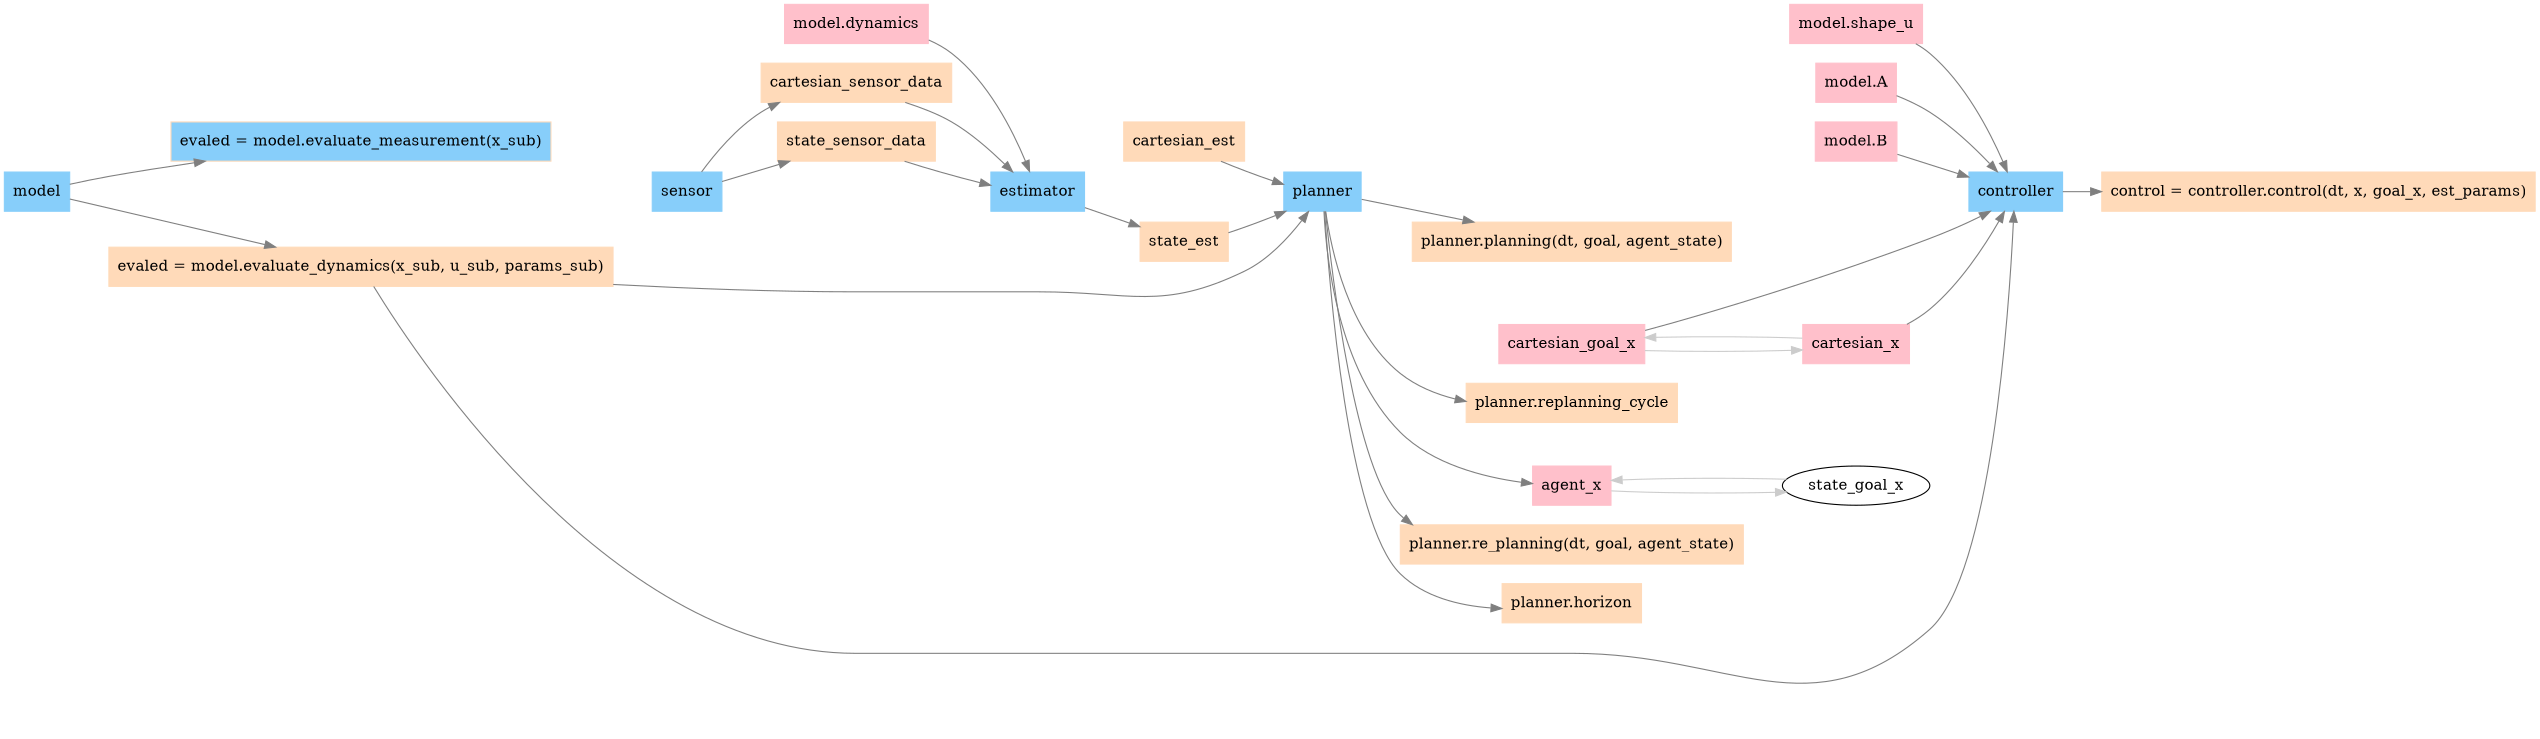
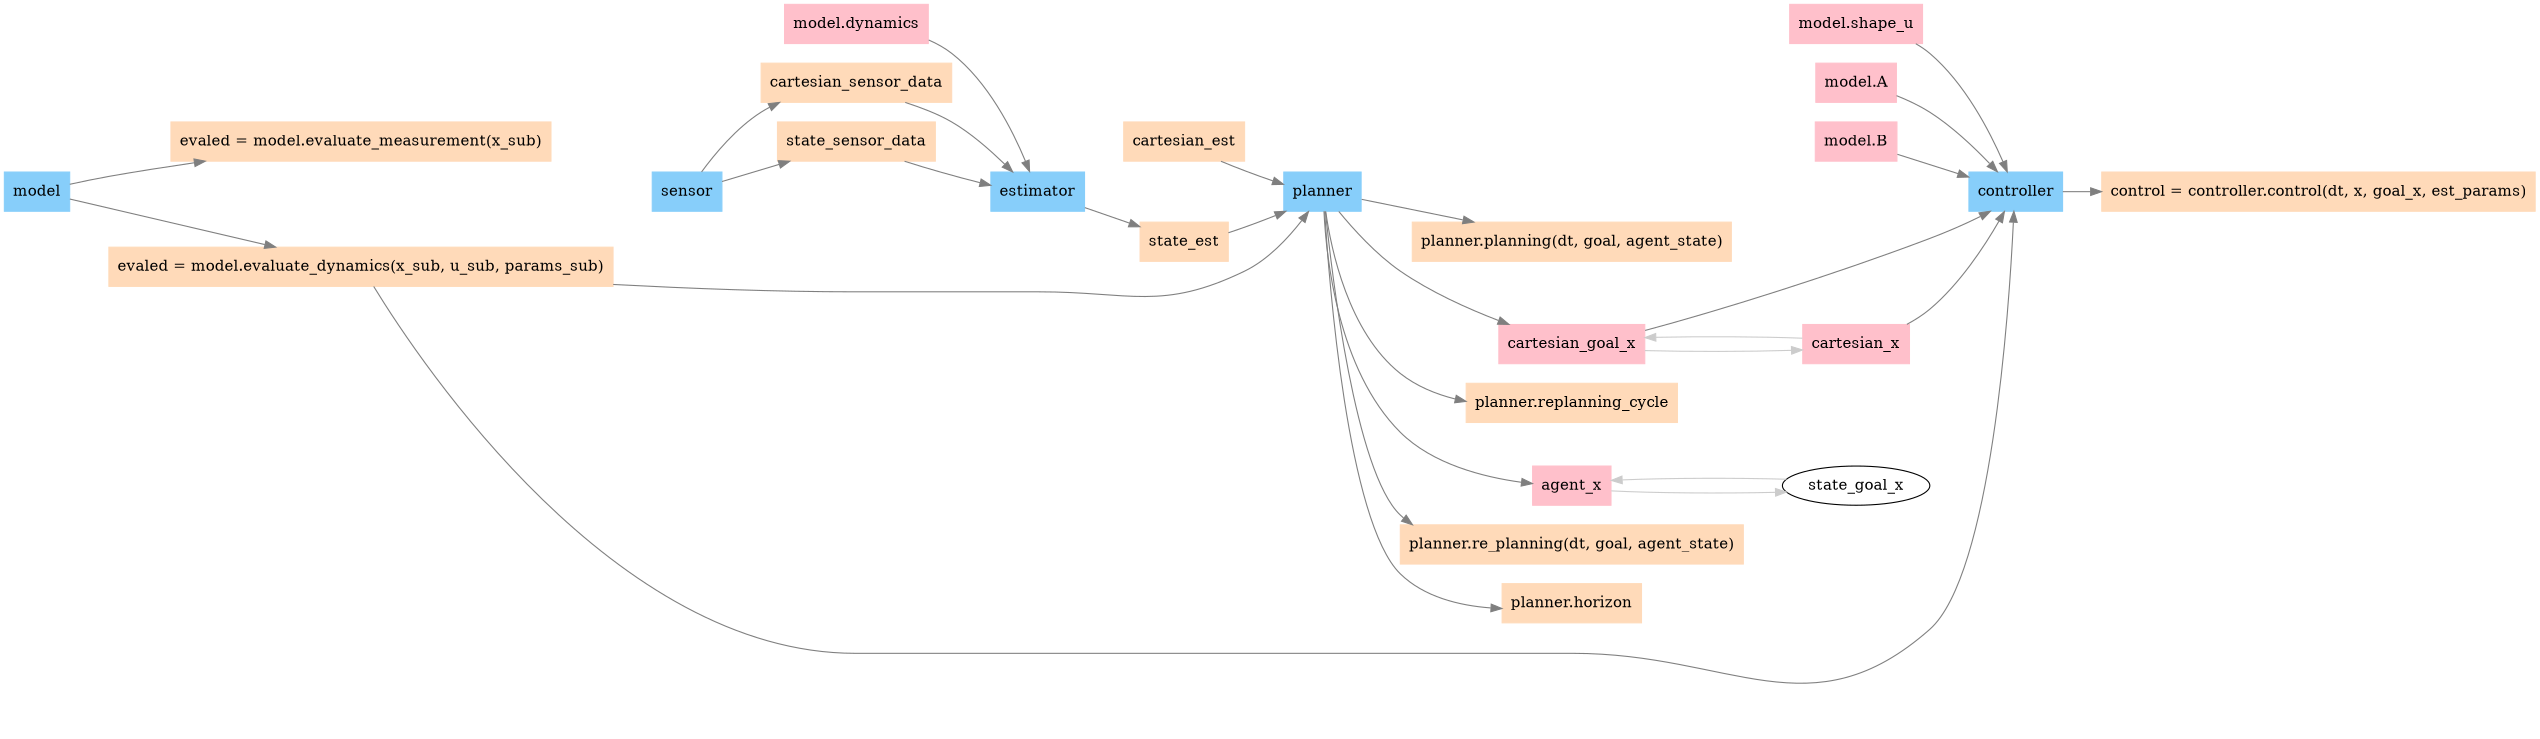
  digraph {
    compound=true
    rankdir=LR
    node [color=peachpuff fillcolor=peachpuff shape=box style=filled]
    edge [color=gray50]
    "evaled = model.evaluate_dynamics(x_sub, u_sub, params_sub)"
-   "evaled = model.evaluate_measurement(x_sub)" [fillcolor=lightskyblue]
+   "evaled = model.evaluate_measurement(x_sub)"
    cartesian_sensor_data
    state_sensor_data
    state_est
    cartesian_est
    "planner.planning(dt, goal, agent_state)"
    cartesian_goal_x [color=pink fillcolor=pink]
    "planner.replanning_cycle"
    n10 [color=pink fillcolor=pink label=agent_x]
    "planner.re_planning(dt, goal, agent_state)"
    "planner.horizon"
    "control = controller.control(dt, x, goal_x, est_params)"
    sensor [color=lightskyblue fillcolor=lightskyblue]
    controller [color=lightskyblue fillcolor=lightskyblue]
    planner [color=lightskyblue fillcolor=lightskyblue]
    estimator [color=lightskyblue fillcolor=lightskyblue]
    cartesian_x [color=pink fillcolor=pink]
    state_goal_x [color="" fillcolor="" shape="" style=""]
    model [color=lightskyblue fillcolor=lightskyblue]
    "model.dynamics" [color=pink fillcolor=pink]
    "model.shape_u" [color=pink fillcolor=pink]
    "model.A" [color=pink fillcolor=pink]
    "model.B" [color=pink fillcolor=pink]
    subgraph sub_1 {
      rank=same
      "evaled = model.evaluate_dynamics(x_sub, u_sub, params_sub)"
      "evaled = model.evaluate_measurement(x_sub)"
    }
    subgraph sub_2 {
      rank=same
      cartesian_sensor_data
      state_sensor_data
    }
    subgraph sub_3 {
      rank=same
      state_est
      cartesian_est
    }
    subgraph sub_4 {
      rank=same
      "planner.planning(dt, goal, agent_state)"
      cartesian_goal_x
      "planner.replanning_cycle"
      n10
      "planner.re_planning(dt, goal, agent_state)"
      "planner.horizon"
    }
    subgraph sub_5 {
      rank=same
      "control = controller.control(dt, x, goal_x, est_params)"
    }
    "evaled = model.evaluate_dynamics(x_sub, u_sub, params_sub)" -> sensor [style=invis color=""]
    "evaled = model.evaluate_dynamics(x_sub, u_sub, params_sub)" -> controller
    "evaled = model.evaluate_dynamics(x_sub, u_sub, params_sub)" -> planner
    "evaled = model.evaluate_measurement(x_sub)" -> sensor [style=invis color=""]
    cartesian_sensor_data -> estimator
    cartesian_sensor_data -> estimator [style=invis color=""]
    state_sensor_data -> estimator
    state_sensor_data -> estimator [style=invis color=""]
    state_est -> planner
    state_est -> planner [style=invis color=""]
    cartesian_est -> planner
    cartesian_est -> planner [style=invis color=""]
    "planner.planning(dt, goal, agent_state)" -> controller [style=invis color=""]
    cartesian_goal_x -> controller
    cartesian_goal_x -> controller [style=invis color=""]
    cartesian_goal_x -> cartesian_x [color=gray80 weight=100]
    "planner.replanning_cycle" -> controller [style=invis color=""]
    n10 -> controller [style=invis color=""]
    n10 -> state_goal_x [color=gray80 weight=100]
    "planner.re_planning(dt, goal, agent_state)" -> controller [style=invis color=""]
    "planner.horizon" -> controller [style=invis color=""]
    sensor -> cartesian_sensor_data
    sensor -> state_sensor_data
    sensor -> estimator [style=invis weight=1000 color=""]
    controller -> "control = controller.control(dt, x, goal_x, est_params)"
    planner -> "planner.planning(dt, goal, agent_state)"
+   planner -> cartesian_goal_x
    planner -> "planner.replanning_cycle"
    planner -> n10
    planner -> "planner.re_planning(dt, goal, agent_state)"
    planner -> "planner.horizon"
    planner -> controller [style=invis weight=1000 color=""]
    estimator -> state_est
    estimator -> planner [style=invis weight=1000 color=""]
    cartesian_x -> cartesian_goal_x [color=gray80 weight=100]
    cartesian_x -> controller
    state_goal_x -> n10 [color=gray80 weight=100]
    model -> "evaled = model.evaluate_dynamics(x_sub, u_sub, params_sub)"
    model -> "evaled = model.evaluate_measurement(x_sub)"
    model -> sensor [style=invis weight=1000 color=""]
    "model.dynamics" -> estimator
    "model.shape_u" -> controller
    "model.A" -> controller
    "model.B" -> controller
  }
